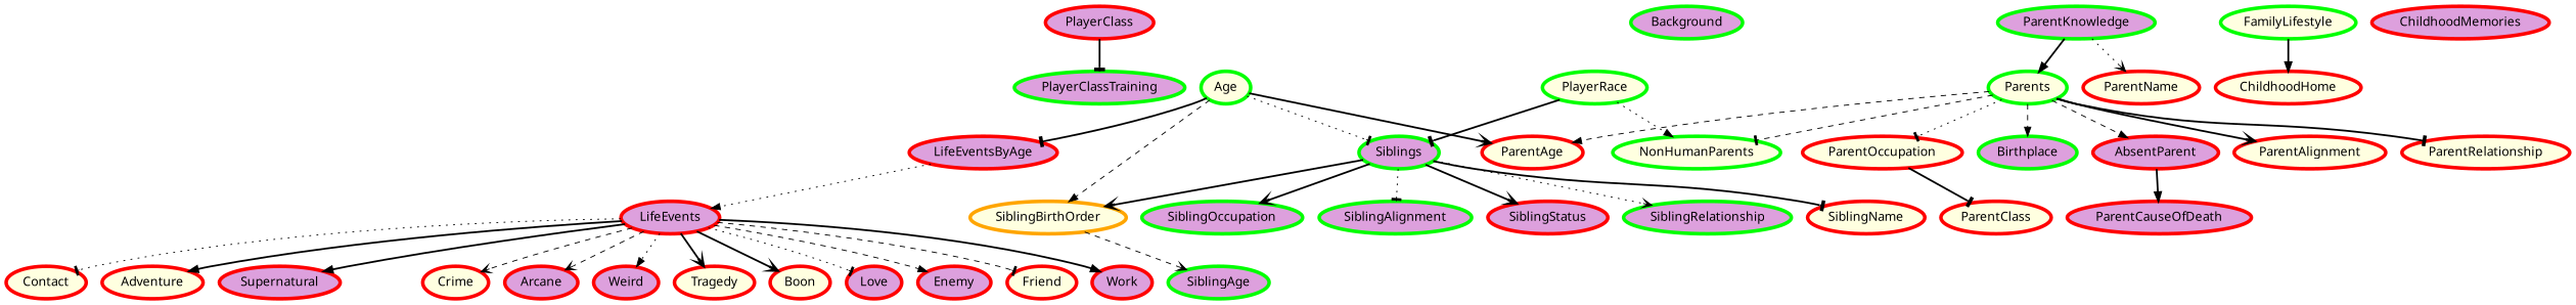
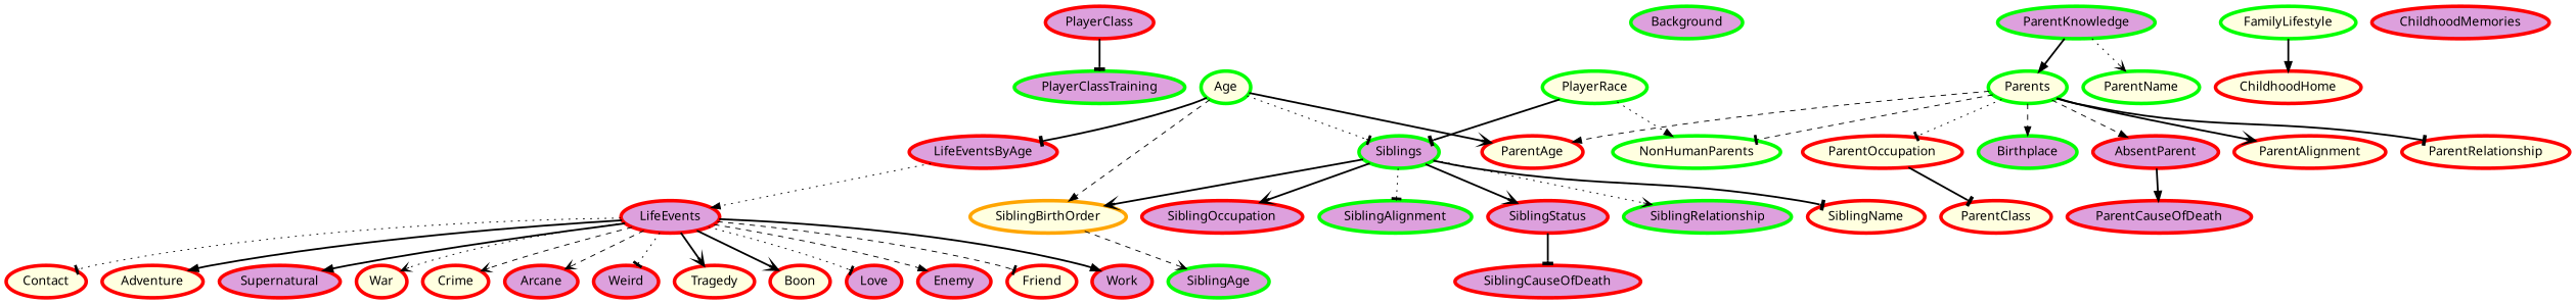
  strict digraph {
    fontname="Noto Sans"
    node [color=red fillcolor=plum fontname="Noto Sans" penwidth=4 style=filled]
    edge [arrowhead=tee fontname="Noto Sans" style=bold]
    PlayerClassTraining [color=green]
    PlayerClass
    Background [color=green]
    ParentKnowledge [color=green]
    Parents [color=green fillcolor=lightyellow]
-   ParentName [fillcolor=lightyellow]
+   ParentName [color=green fillcolor=lightyellow]
    ParentAge [fillcolor=lightyellow]
    NonHumanParents [color=green fillcolor=lightyellow]
    ParentOccupation [fillcolor=lightyellow]
    Birthplace [color=green]
    AbsentParent
    ParentAlignment [fillcolor=lightyellow]
    ParentRelationship [fillcolor=lightyellow]
    FamilyLifestyle [color=green fillcolor=lightyellow]
    ChildhoodHome [fillcolor=lightyellow]
    ChildhoodMemories
    Age [color=green fillcolor=lightyellow]
    LifeEventsByAge
    Siblings [color=green]
    SiblingBirthOrder [color=orange fillcolor=lightyellow]
    LifeEvents
    SiblingRelationship [color=green]
    SiblingName [fillcolor=lightyellow]
-   SiblingOccupation [color=green]
+   SiblingOccupation
    SiblingAlignment [color=green]
    SiblingStatus
    SiblingAge [color=green]
    PlayerRace [color=green fillcolor=lightyellow]
    ParentClass [fillcolor=lightyellow]
    ParentCauseOfDeath
    Tragedy [fillcolor=lightyellow]
    Boon [fillcolor=lightyellow]
    Love
    Enemy
    Friend [fillcolor=lightyellow]
    Work
    Contact [fillcolor=lightyellow]
    Adventure [fillcolor=lightyellow]
    Supernatural
+   War [fillcolor=lightyellow]
    Crime [fillcolor=lightyellow]
    Arcane
    Weird
+   SiblingCauseOfDeath
    PlayerClass -> PlayerClassTraining
    ParentKnowledge -> Parents [arrowhead=normal]
    ParentKnowledge -> ParentName [arrowhead=vee style=dotted]
    Parents -> ParentAge [arrowhead=normal style=dashed]
    Parents -> NonHumanParents [style=dashed]
    Parents -> ParentOccupation [style=dotted]
    Parents -> Birthplace [arrowhead=normal style=dashed]
    Parents -> AbsentParent [arrowhead=normal style=dashed]
    Parents -> ParentAlignment [arrowhead=vee]
    Parents -> ParentRelationship
    ParentOccupation -> ParentClass
    AbsentParent -> ParentCauseOfDeath [arrowhead=normal]
    FamilyLifestyle -> ChildhoodHome [arrowhead=normal]
    Age -> ParentAge [arrowhead=vee]
    Age -> LifeEventsByAge
    Age -> Siblings [style=dotted]
    Age -> SiblingBirthOrder [arrowhead=normal style=dashed]
    LifeEventsByAge -> LifeEvents [arrowhead=normal style=dotted]
    Siblings -> SiblingBirthOrder [arrowhead=vee]
    Siblings -> SiblingRelationship [arrowhead=vee style=dotted]
    Siblings -> SiblingName
    Siblings -> SiblingOccupation [arrowhead=vee]
    Siblings -> SiblingAlignment [style=dotted]
    Siblings -> SiblingStatus [arrowhead=vee]
    SiblingBirthOrder -> SiblingAge [arrowhead=vee style=dashed]
    LifeEvents -> Tragedy [arrowhead=vee]
    LifeEvents -> Boon [arrowhead=vee]
    LifeEvents -> Love [style=dotted]
    LifeEvents -> Enemy [arrowhead=normal style=dashed]
    LifeEvents -> Friend [style=dashed]
    LifeEvents -> Work [arrowhead=normal]
    LifeEvents -> Contact [style=dotted]
    LifeEvents -> Adventure [arrowhead=normal]
    LifeEvents -> Supernatural [arrowhead=normal]
+   LifeEvents -> War [arrowhead=vee style=dotted]
    LifeEvents -> Crime [arrowhead=vee style=dashed]
    LifeEvents -> Arcane [arrowhead=vee style=dashed]
-   LifeEvents -> Weird [arrowhead=normal style=dotted]
+   LifeEvents -> Weird [style=dotted]
+   SiblingStatus -> SiblingCauseOfDeath
    PlayerRace -> NonHumanParents [arrowhead=normal style=dotted]
    PlayerRace -> Siblings
  }
